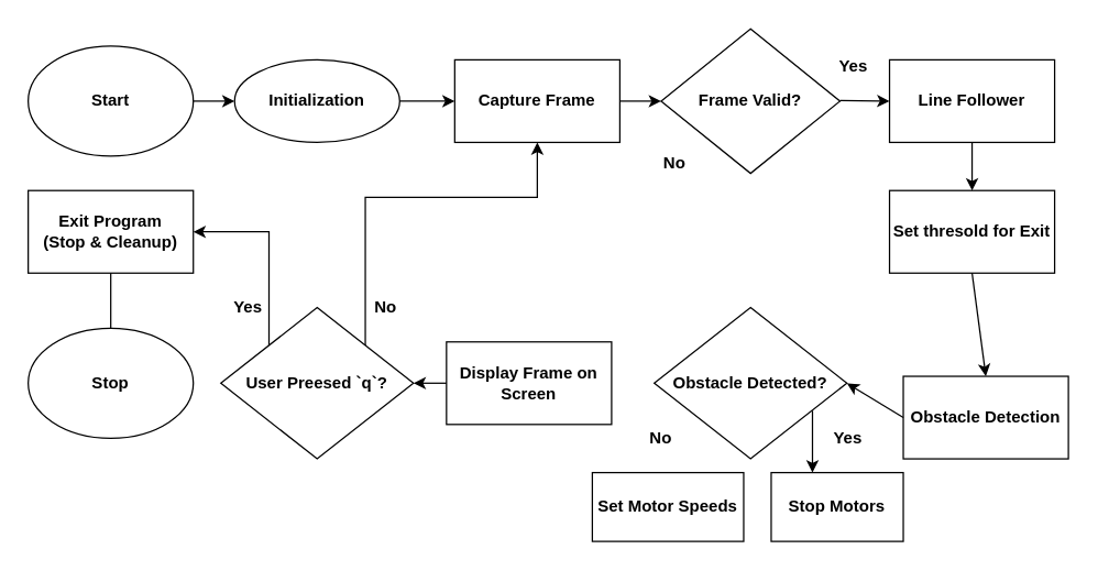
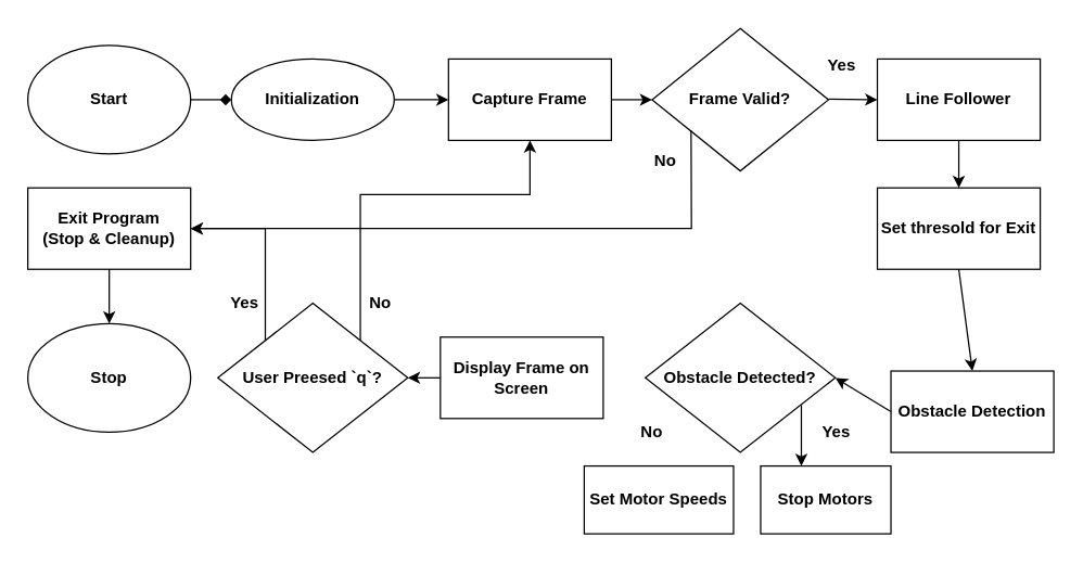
  <mxCell id="0" />
  <mxCell id="1" parent="0" />
  <mxCell id="2" value="Start" style="ellipse;whiteSpace=wrap;html=1;fontStyle=1" vertex="1" parent="1"><mxGeometry x="20" y="33" width="120" height="80" as="geometry" /></mxCell>
  <mxCell id="3" value="Initialization" style="ellipse;whiteSpace=wrap;html=1;fontStyle=1;" vertex="1" parent="1"><mxGeometry x="170" y="43" width="120" height="60" as="geometry" /></mxCell>
  <mxCell id="4" value="Capture Frame" style="rounded=0;whiteSpace=wrap;html=1;fontStyle=1" vertex="1" parent="1"><mxGeometry x="330" y="43" width="120" height="60" as="geometry" /></mxCell>
  <mxCell id="5" value="Frame Valid?" style="rhombus;whiteSpace=wrap;html=1;fontStyle=1" vertex="1" parent="1"><mxGeometry x="480" y="20.5" width="130" height="105" as="geometry" /></mxCell>
  <mxCell id="6" value="Yes" style="text;strokeColor=none;align=center;fillColor=none;html=1;verticalAlign=middle;whiteSpace=wrap;rounded=0;fontStyle=1" vertex="1" parent="1"><mxGeometry x="590" y="33" width="60" height="30" as="geometry" /></mxCell>
  <mxCell id="7" value="No" style="text;strokeColor=none;align=center;fillColor=none;html=1;verticalAlign=middle;whiteSpace=wrap;rounded=0;fontStyle=1" vertex="1" parent="1"><mxGeometry x="460" y="103" width="60" height="30" as="geometry" /></mxCell>
  <mxCell id="8" value="Line Follower" style="rounded=0;whiteSpace=wrap;html=1;fontStyle=1" vertex="1" parent="1"><mxGeometry x="646" y="43" width="120" height="60" as="geometry" /></mxCell>
  <mxCell id="9" value="Obstacle Detection" style="rounded=0;whiteSpace=wrap;html=1;fontStyle=1" vertex="1" parent="1"><mxGeometry x="656" y="273" width="120" height="60" as="geometry" /></mxCell>
  <mxCell id="10" value="Set thresold for Exit" style="rounded=0;whiteSpace=wrap;html=1;fontStyle=1" vertex="1" parent="1"><mxGeometry x="646" y="138" width="120" height="60" as="geometry" /></mxCell>
  <mxCell id="11" value="Obstacle Detected?" style="rhombus;whiteSpace=wrap;html=1;fontStyle=1" vertex="1" parent="1"><mxGeometry x="475" y="223" width="140" height="110" as="geometry" /></mxCell>
  <mxCell id="12" value="Yes" style="text;strokeColor=none;align=center;fillColor=none;html=1;verticalAlign=middle;whiteSpace=wrap;rounded=0;fontStyle=1" vertex="1" parent="1"><mxGeometry x="586" y="303" width="60" height="30" as="geometry" /></mxCell>
  <mxCell id="13" value="No" style="text;strokeColor=none;align=center;fillColor=none;html=1;verticalAlign=middle;whiteSpace=wrap;rounded=0;fontStyle=1" vertex="1" parent="1"><mxGeometry x="450" y="303" width="60" height="30" as="geometry" /></mxCell>
  <mxCell id="14" value="Stop" style="ellipse;whiteSpace=wrap;html=1;fontStyle=1" vertex="1" parent="1"><mxGeometry x="20" y="238" width="120" height="80" as="geometry" /></mxCell>
  <mxCell id="15" value="Display Frame on Screen" style="rounded=0;whiteSpace=wrap;html=1;fontStyle=1" vertex="1" parent="1"><mxGeometry x="324" y="248" width="120" height="60" as="geometry" /></mxCell>
  <mxCell id="16" value="User Preesed `q`?" style="rhombus;whiteSpace=wrap;html=1;fontStyle=1" vertex="1" parent="1"><mxGeometry x="160" y="223" width="140" height="110" as="geometry" /></mxCell>
  <mxCell id="17" value="Exit Program&lt;div&gt;(Stop &amp;amp; Cleanup)&lt;/div&gt;" style="rounded=0;whiteSpace=wrap;html=1;fontStyle=1" vertex="1" parent="1"><mxGeometry x="20" y="138" width="120" height="60" as="geometry" /></mxCell>
- <mxCell id="18" value="" style="endArrow=classic;html=1;rounded=0;exitX=1;exitY=0.5;exitDx=0;exitDy=0;entryX=0;entryY=0.5;entryDx=0;entryDy=0;" edge="1" parent="1" source="2" target="3"><mxGeometry width="50" height="50" relative="1" as="geometry"><mxPoint x="150" y="223" as="sourcePoint" /><mxPoint x="410" y="273" as="targetPoint" /></mxGeometry></mxCell>
+ <mxCell id="18" value="" style="endArrow=diamond;html=1;rounded=0;exitX=1;exitY=0.5;exitDx=0;exitDy=0;entryX=0;entryY=0.5;entryDx=0;entryDy=0;" edge="1" parent="1" source="2" target="3"><mxGeometry width="50" height="50" relative="1" as="geometry"><mxPoint x="150" y="223" as="sourcePoint" /><mxPoint x="410" y="273" as="targetPoint" /></mxGeometry></mxCell>
  <mxCell id="19" value="" style="endArrow=classic;html=1;rounded=0;exitX=1;exitY=0.5;exitDx=0;exitDy=0;entryX=0;entryY=0.5;entryDx=0;entryDy=0;" edge="1" parent="1" source="3" target="4"><mxGeometry width="50" height="50" relative="1" as="geometry"><mxPoint x="360" y="323" as="sourcePoint" /><mxPoint x="410" y="273" as="targetPoint" /></mxGeometry></mxCell>
  <mxCell id="20" value="" style="endArrow=classic;html=1;rounded=0;exitX=1;exitY=0.5;exitDx=0;exitDy=0;" edge="1" parent="1" source="4" target="5"><mxGeometry width="50" height="50" relative="1" as="geometry"><mxPoint x="360" y="323" as="sourcePoint" /><mxPoint x="410" y="273" as="targetPoint" /></mxGeometry></mxCell>
  <mxCell id="21" value="" style="endArrow=classic;html=1;rounded=0;exitX=1;exitY=0.5;exitDx=0;exitDy=0;entryX=0;entryY=0.5;entryDx=0;entryDy=0;" edge="1" parent="1" target="8"><mxGeometry width="50" height="50" relative="1" as="geometry"><mxPoint x="610" y="72.5" as="sourcePoint" /><mxPoint x="640" y="73" as="targetPoint" /></mxGeometry></mxCell>
  <mxCell id="22" value="" style="endArrow=classic;html=1;rounded=0;exitX=0.5;exitY=1;exitDx=0;exitDy=0;entryX=0.5;entryY=0;entryDx=0;entryDy=0;" edge="1" parent="1" source="8" target="10"><mxGeometry width="50" height="50" relative="1" as="geometry"><mxPoint x="620" y="82.5" as="sourcePoint" /><mxPoint x="656" y="83" as="targetPoint" /></mxGeometry></mxCell>
  <mxCell id="23" value="" style="endArrow=classic;html=1;rounded=0;exitX=0.5;exitY=1;exitDx=0;exitDy=0;entryX=0.5;entryY=0;entryDx=0;entryDy=0;" edge="1" parent="1" source="10" target="9"><mxGeometry width="50" height="50" relative="1" as="geometry"><mxPoint x="716" y="113" as="sourcePoint" /><mxPoint x="716" y="148" as="targetPoint" /></mxGeometry></mxCell>
  <mxCell id="24" value="" style="endArrow=classic;html=1;rounded=0;exitX=0;exitY=0.5;exitDx=0;exitDy=0;entryX=1;entryY=0.5;entryDx=0;entryDy=0;" edge="1" parent="1" source="9" target="11"><mxGeometry width="50" height="50" relative="1" as="geometry"><mxPoint x="716" y="208" as="sourcePoint" /><mxPoint x="716" y="258" as="targetPoint" /></mxGeometry></mxCell>
  <mxCell id="25" value="" style="endArrow=classic;html=1;rounded=0;entryX=1;entryY=0.5;entryDx=0;entryDy=0;exitX=0;exitY=0.5;exitDx=0;exitDy=0;" edge="1" parent="1" source="15" target="16"><mxGeometry width="50" height="50" relative="1" as="geometry"><mxPoint x="485" y="288" as="sourcePoint" /><mxPoint x="454" y="288" as="targetPoint" /></mxGeometry></mxCell>
- <mxCell id="26" value="" style="endArrow=none;html=1;rounded=0;exitX=0.5;exitY=1;exitDx=0;exitDy=0;entryX=0.5;entryY=0;entryDx=0;entryDy=0;" edge="1" parent="1" source="17" target="14"><mxGeometry width="50" height="50" relative="1" as="geometry"><mxPoint x="334" y="288" as="sourcePoint" /><mxPoint x="150" y="263" as="targetPoint" /></mxGeometry></mxCell>
+ <mxCell id="26" value="" style="endArrow=classic;html=1;rounded=0;exitX=0.5;exitY=1;exitDx=0;exitDy=0;entryX=0.5;entryY=0;entryDx=0;entryDy=0;" edge="1" parent="1" source="17" target="14"><mxGeometry width="50" height="50" relative="1" as="geometry"><mxPoint x="334" y="288" as="sourcePoint" /><mxPoint x="150" y="263" as="targetPoint" /></mxGeometry></mxCell>
  <mxCell id="27" value="" style="endArrow=classic;html=1;rounded=0;entryX=1;entryY=0.5;entryDx=0;entryDy=0;exitX=0;exitY=0;exitDx=0;exitDy=0;" edge="1" parent="1" source="16" target="17"><mxGeometry width="50" height="50" relative="1" as="geometry"><mxPoint x="400" y="193" as="sourcePoint" /><mxPoint x="450" y="143" as="targetPoint" /><Array as="points"><mxPoint x="195" y="168" /></Array></mxGeometry></mxCell>
+ <mxCell id="28" value="" style="endArrow=classic;html=1;rounded=0;exitX=0.221;exitY=0.715;exitDx=0;exitDy=0;entryX=1;entryY=0.5;entryDx=0;entryDy=0;exitPerimeter=0;" edge="1" parent="1" source="5" target="17"><mxGeometry width="50" height="50" relative="1" as="geometry"><mxPoint x="400" y="193" as="sourcePoint" /><mxPoint x="450" y="143" as="targetPoint" /><Array as="points"><mxPoint x="509" y="168" /></Array></mxGeometry></mxCell>
  <mxCell id="29" value="Yes" style="text;strokeColor=none;align=center;fillColor=none;html=1;verticalAlign=middle;whiteSpace=wrap;rounded=0;fontStyle=1" vertex="1" parent="1"><mxGeometry x="150" y="208" width="60" height="30" as="geometry" /></mxCell>
  <mxCell id="30" value="Set Motor Speeds" style="rounded=0;whiteSpace=wrap;html=1;fontStyle=1" vertex="1" parent="1"><mxGeometry x="430" y="343" width="110" height="50" as="geometry" /></mxCell>
  <mxCell id="31" value="Stop Motors" style="rounded=0;whiteSpace=wrap;html=1;fontStyle=1" vertex="1" parent="1"><mxGeometry x="560" y="343" width="96" height="50" as="geometry" /></mxCell>
  <mxCell id="32" value="" style="endArrow=classic;html=1;rounded=0;exitX=0.178;exitY=0.682;exitDx=0;exitDy=0;entryX=0.639;entryY=-0.002;entryDx=0;entryDy=0;exitPerimeter=0;entryPerimeter=0;" edge="1" parent="1"><mxGeometry width="50" height="50" relative="1" as="geometry"><mxPoint x="590" y="298" as="sourcePoint" /><mxPoint x="590" y="343" as="targetPoint" /></mxGeometry></mxCell>
  <mxCell id="33" value="No" style="text;strokeColor=none;align=center;fillColor=none;html=1;verticalAlign=middle;whiteSpace=wrap;rounded=0;fontStyle=1" vertex="1" parent="1"><mxGeometry x="250" y="208" width="60" height="30" as="geometry" /></mxCell>
  <mxCell id="34" value="" style="endArrow=classic;html=1;rounded=0;exitX=1;exitY=0;exitDx=0;exitDy=0;entryX=0.5;entryY=1;entryDx=0;entryDy=0;" edge="1" parent="1" source="16" target="4"><mxGeometry width="50" height="50" relative="1" as="geometry"><mxPoint x="390" y="253" as="sourcePoint" /><mxPoint x="390" y="123" as="targetPoint" /><Array as="points"><mxPoint x="265" y="143" /><mxPoint x="390" y="143" /></Array></mxGeometry></mxCell>
